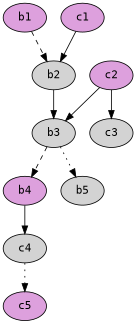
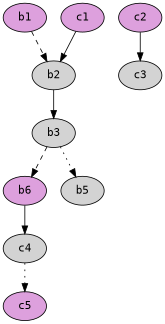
  digraph {
    fontname="DejaVu Sans Mono"
    node [fillcolor=lightgrey fontname="DejaVu Sans Mono" style=filled]
    edge [fontname="DejaVu Sans Mono" style=solid]
    b2
    b1 [fillcolor=plum]
    b3
-   b4 [fillcolor=plum]
+   b4 [fillcolor=plum label=b6]
    b5
    c4
    c5 [fillcolor=plum]
    c1 [fillcolor=plum]
    c2 [fillcolor=plum]
    c3
    b2 -> b3
    b1 -> b2 [style=dashed]
    b3 -> b4 [style=dashed]
    b3 -> b5 [style=dotted]
    b4 -> c4
    c4 -> c5 [style=dotted]
    c1 -> b2
-   c2 -> b3
    c2 -> c3
  }
